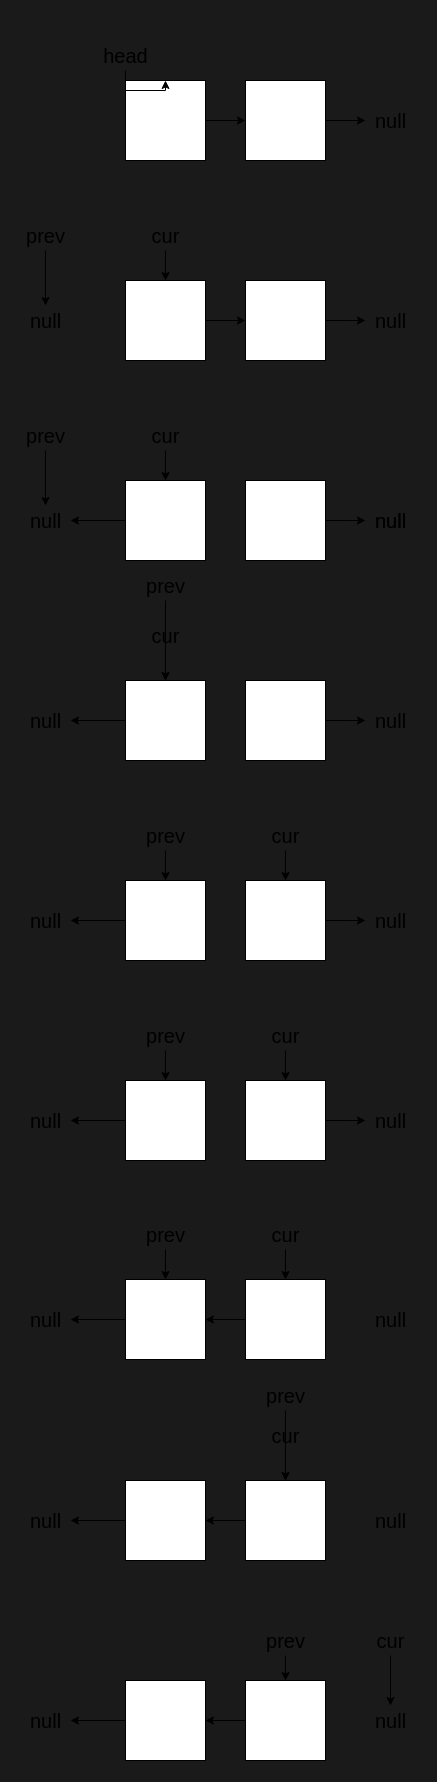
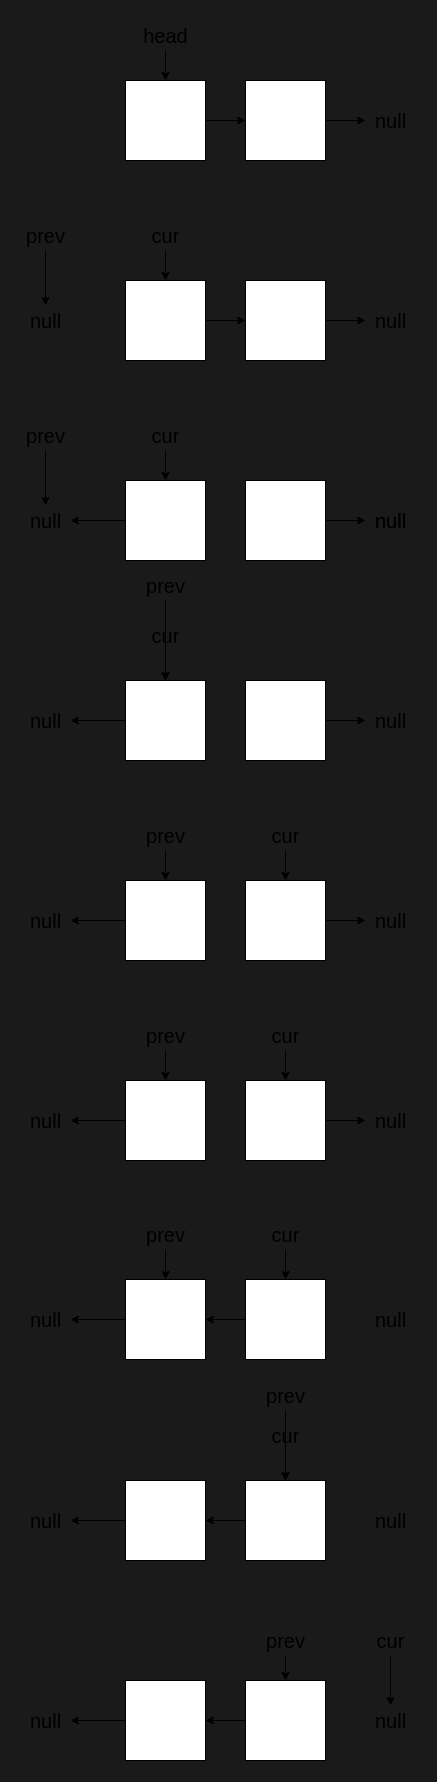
  <mxCell id="0" />
  <mxCell id="1" parent="0" />
  <mxCell id="2" value="" style="edgeStyle=orthogonalEdgeStyle;rounded=0;orthogonalLoop=1;jettySize=auto;html=1;" parent="1" source="3" target="5" edge="1"><mxGeometry relative="1" as="geometry" /></mxCell>
  <mxCell id="3" value="" style="whiteSpace=wrap;html=1;fillColor=#FFFFFF;" parent="1" vertex="1"><mxGeometry x="125" y="80" width="80" height="80" as="geometry" /></mxCell>
  <mxCell id="4" value="" style="edgeStyle=orthogonalEdgeStyle;rounded=0;orthogonalLoop=1;jettySize=auto;html=1;" edge="1" parent="1" source="5" target="17"><mxGeometry relative="1" as="geometry" /></mxCell>
  <mxCell id="5" value="" style="whiteSpace=wrap;html=1;fillColor=#FFFFFF;" parent="1" vertex="1"><mxGeometry x="245" y="80" width="80" height="80" as="geometry" /></mxCell>
  <mxCell id="6" value="" style="edgeStyle=orthogonalEdgeStyle;rounded=0;orthogonalLoop=1;jettySize=auto;html=1;fontSize=20;" parent="1" source="7" target="3" edge="1"><mxGeometry relative="1" as="geometry" /></mxCell>
- <mxCell id="7" value="head" style="text;html=1;align=center;verticalAlign=middle;resizable=0;points=[];autosize=1;strokeColor=none;fontSize=20;" parent="1" vertex="1"><mxGeometry x="95" y="40" width="60" height="30" as="geometry" /></mxCell>
+ <mxCell id="7" value="head" style="text;html=1;align=center;verticalAlign=middle;resizable=0;points=[];autosize=1;strokeColor=none;fontSize=20;" parent="1" vertex="1"><mxGeometry x="135" y="20" width="60" height="30" as="geometry" /></mxCell>
  <mxCell id="8" value="" style="edgeStyle=orthogonalEdgeStyle;rounded=0;orthogonalLoop=1;jettySize=auto;html=1;" parent="1" source="9" target="11" edge="1"><mxGeometry relative="1" as="geometry" /></mxCell>
  <mxCell id="9" value="" style="whiteSpace=wrap;html=1;fillColor=#FFFFFF;" parent="1" vertex="1"><mxGeometry x="125" y="280" width="80" height="80" as="geometry" /></mxCell>
  <mxCell id="10" value="" style="edgeStyle=orthogonalEdgeStyle;rounded=0;orthogonalLoop=1;jettySize=auto;html=1;" parent="1" source="11" edge="1"><mxGeometry relative="1" as="geometry"><mxPoint x="365" y="320" as="targetPoint" /></mxGeometry></mxCell>
  <mxCell id="11" value="" style="whiteSpace=wrap;html=1;fillColor=#FFFFFF;" parent="1" vertex="1"><mxGeometry x="245" y="280" width="80" height="80" as="geometry" /></mxCell>
  <mxCell id="12" value="" style="edgeStyle=orthogonalEdgeStyle;rounded=0;orthogonalLoop=1;jettySize=auto;html=1;fontSize=20;" parent="1" source="13" target="9" edge="1"><mxGeometry relative="1" as="geometry" /></mxCell>
  <mxCell id="13" value="cur" style="text;html=1;align=center;verticalAlign=middle;resizable=0;points=[];autosize=1;strokeColor=none;fontSize=20;" parent="1" vertex="1"><mxGeometry x="145" y="220" width="40" height="30" as="geometry" /></mxCell>
  <mxCell id="14" value="" style="edgeStyle=orthogonalEdgeStyle;rounded=0;orthogonalLoop=1;jettySize=auto;html=1;fontSize=20;" parent="1" source="15" target="16" edge="1"><mxGeometry relative="1" as="geometry" /></mxCell>
  <mxCell id="15" value="prev" style="text;html=1;align=center;verticalAlign=middle;resizable=0;points=[];autosize=1;strokeColor=none;fontSize=20;" parent="1" vertex="1"><mxGeometry x="20" y="220" width="50" height="30" as="geometry" /></mxCell>
  <mxCell id="16" value="null" style="text;html=1;align=center;verticalAlign=middle;resizable=0;points=[];autosize=1;strokeColor=none;fontSize=20;" parent="1" vertex="1"><mxGeometry x="20" y="305" width="50" height="30" as="geometry" /></mxCell>
  <mxCell id="17" value="null" style="text;html=1;align=center;verticalAlign=middle;resizable=0;points=[];autosize=1;strokeColor=none;fontSize=20;" parent="1" vertex="1"><mxGeometry x="365" y="105" width="50" height="30" as="geometry" /></mxCell>
  <mxCell id="18" value="" style="edgeStyle=orthogonalEdgeStyle;rounded=0;orthogonalLoop=1;jettySize=auto;html=1;" edge="1" parent="1" source="19" target="26"><mxGeometry relative="1" as="geometry" /></mxCell>
  <mxCell id="19" value="" style="whiteSpace=wrap;html=1;fillColor=#FFFFFF;" parent="1" vertex="1"><mxGeometry x="125" y="480" width="80" height="80" as="geometry" /></mxCell>
  <mxCell id="20" value="" style="edgeStyle=orthogonalEdgeStyle;rounded=0;orthogonalLoop=1;jettySize=auto;html=1;" parent="1" source="21" edge="1"><mxGeometry relative="1" as="geometry"><mxPoint x="365" y="520" as="targetPoint" /></mxGeometry></mxCell>
  <mxCell id="21" value="" style="whiteSpace=wrap;html=1;fillColor=#FFFFFF;" parent="1" vertex="1"><mxGeometry x="245" y="480" width="80" height="80" as="geometry" /></mxCell>
  <mxCell id="22" value="" style="edgeStyle=orthogonalEdgeStyle;rounded=0;orthogonalLoop=1;jettySize=auto;html=1;fontSize=20;" parent="1" source="23" target="19" edge="1"><mxGeometry relative="1" as="geometry" /></mxCell>
  <mxCell id="23" value="cur" style="text;html=1;align=center;verticalAlign=middle;resizable=0;points=[];autosize=1;strokeColor=none;fontSize=20;" parent="1" vertex="1"><mxGeometry x="145" y="420" width="40" height="30" as="geometry" /></mxCell>
  <mxCell id="24" value="" style="edgeStyle=orthogonalEdgeStyle;rounded=0;orthogonalLoop=1;jettySize=auto;html=1;fontSize=20;" parent="1" source="25" target="26" edge="1"><mxGeometry relative="1" as="geometry" /></mxCell>
  <mxCell id="25" value="prev" style="text;html=1;align=center;verticalAlign=middle;resizable=0;points=[];autosize=1;strokeColor=none;fontSize=20;" parent="1" vertex="1"><mxGeometry x="20" y="420" width="50" height="30" as="geometry" /></mxCell>
  <mxCell id="26" value="null" style="text;html=1;align=center;verticalAlign=middle;resizable=0;points=[];autosize=1;strokeColor=none;fontSize=20;" parent="1" vertex="1"><mxGeometry x="20" y="505" width="50" height="30" as="geometry" /></mxCell>
  <mxCell id="27" value="" style="edgeStyle=orthogonalEdgeStyle;rounded=0;orthogonalLoop=1;jettySize=auto;html=1;" edge="1" parent="1" source="28" target="35"><mxGeometry relative="1" as="geometry" /></mxCell>
  <mxCell id="28" value="" style="whiteSpace=wrap;html=1;fillColor=#FFFFFF;" vertex="1" parent="1"><mxGeometry x="125" y="680" width="80" height="80" as="geometry" /></mxCell>
  <mxCell id="29" value="" style="edgeStyle=orthogonalEdgeStyle;rounded=0;orthogonalLoop=1;jettySize=auto;html=1;" edge="1" parent="1" source="30"><mxGeometry relative="1" as="geometry"><mxPoint x="365" y="720" as="targetPoint" /></mxGeometry></mxCell>
  <mxCell id="30" value="" style="whiteSpace=wrap;html=1;fillColor=#FFFFFF;" vertex="1" parent="1"><mxGeometry x="245" y="680" width="80" height="80" as="geometry" /></mxCell>
  <mxCell id="31" value="" style="edgeStyle=orthogonalEdgeStyle;rounded=0;orthogonalLoop=1;jettySize=auto;html=1;fontSize=20;" edge="1" parent="1" source="32" target="28"><mxGeometry relative="1" as="geometry" /></mxCell>
  <mxCell id="32" value="cur" style="text;html=1;align=center;verticalAlign=middle;resizable=0;points=[];autosize=1;strokeColor=none;fontSize=20;" vertex="1" parent="1"><mxGeometry x="145" y="620" width="40" height="30" as="geometry" /></mxCell>
  <mxCell id="33" value="" style="edgeStyle=orthogonalEdgeStyle;rounded=0;orthogonalLoop=1;jettySize=auto;html=1;fontSize=20;entryX=0.5;entryY=0;entryDx=0;entryDy=0;" edge="1" parent="1" source="34" target="28"><mxGeometry relative="1" as="geometry" /></mxCell>
  <mxCell id="34" value="prev" style="text;html=1;align=center;verticalAlign=middle;resizable=0;points=[];autosize=1;strokeColor=none;fontSize=20;" vertex="1" parent="1"><mxGeometry x="140" y="570" width="50" height="30" as="geometry" /></mxCell>
  <mxCell id="35" value="null" style="text;html=1;align=center;verticalAlign=middle;resizable=0;points=[];autosize=1;strokeColor=none;fontSize=20;" vertex="1" parent="1"><mxGeometry x="20" y="705" width="50" height="30" as="geometry" /></mxCell>
  <mxCell id="36" value="" style="edgeStyle=orthogonalEdgeStyle;rounded=0;orthogonalLoop=1;jettySize=auto;html=1;" edge="1" parent="1" source="37" target="44"><mxGeometry relative="1" as="geometry" /></mxCell>
  <mxCell id="37" value="" style="whiteSpace=wrap;html=1;fillColor=#FFFFFF;" vertex="1" parent="1"><mxGeometry x="125" y="880" width="80" height="80" as="geometry" /></mxCell>
  <mxCell id="38" value="" style="edgeStyle=orthogonalEdgeStyle;rounded=0;orthogonalLoop=1;jettySize=auto;html=1;" edge="1" parent="1" source="39"><mxGeometry relative="1" as="geometry"><mxPoint x="365" y="920" as="targetPoint" /></mxGeometry></mxCell>
  <mxCell id="39" value="" style="whiteSpace=wrap;html=1;fillColor=#FFFFFF;" vertex="1" parent="1"><mxGeometry x="245" y="880" width="80" height="80" as="geometry" /></mxCell>
  <mxCell id="40" value="" style="edgeStyle=orthogonalEdgeStyle;rounded=0;orthogonalLoop=1;jettySize=auto;html=1;fontSize=20;entryX=0.5;entryY=0;entryDx=0;entryDy=0;" edge="1" parent="1" source="41" target="39"><mxGeometry relative="1" as="geometry" /></mxCell>
  <mxCell id="41" value="cur" style="text;html=1;align=center;verticalAlign=middle;resizable=0;points=[];autosize=1;strokeColor=none;fontSize=20;" vertex="1" parent="1"><mxGeometry x="265" y="820" width="40" height="30" as="geometry" /></mxCell>
  <mxCell id="42" value="" style="edgeStyle=orthogonalEdgeStyle;rounded=0;orthogonalLoop=1;jettySize=auto;html=1;fontSize=20;entryX=0.5;entryY=0;entryDx=0;entryDy=0;" edge="1" parent="1" source="43" target="37"><mxGeometry relative="1" as="geometry" /></mxCell>
  <mxCell id="43" value="prev" style="text;html=1;align=center;verticalAlign=middle;resizable=0;points=[];autosize=1;strokeColor=none;fontSize=20;" vertex="1" parent="1"><mxGeometry x="140" y="820" width="50" height="30" as="geometry" /></mxCell>
  <mxCell id="44" value="null" style="text;html=1;align=center;verticalAlign=middle;resizable=0;points=[];autosize=1;strokeColor=none;fontSize=20;" vertex="1" parent="1"><mxGeometry x="20" y="905" width="50" height="30" as="geometry" /></mxCell>
  <mxCell id="45" value="null" style="text;html=1;align=center;verticalAlign=middle;resizable=0;points=[];autosize=1;strokeColor=none;fontSize=20;" vertex="1" parent="1"><mxGeometry x="365" y="305" width="50" height="30" as="geometry" /></mxCell>
  <mxCell id="46" value="null" style="text;html=1;align=center;verticalAlign=middle;resizable=0;points=[];autosize=1;strokeColor=none;fontSize=20;" vertex="1" parent="1"><mxGeometry x="365" y="505" width="50" height="30" as="geometry" /></mxCell>
  <mxCell id="47" value="null" style="text;html=1;align=center;verticalAlign=middle;resizable=0;points=[];autosize=1;strokeColor=none;fontSize=20;" vertex="1" parent="1"><mxGeometry x="365" y="505" width="50" height="30" as="geometry" /></mxCell>
  <mxCell id="48" value="null" style="text;html=1;align=center;verticalAlign=middle;resizable=0;points=[];autosize=1;strokeColor=none;fontSize=20;" vertex="1" parent="1"><mxGeometry x="365" y="705" width="50" height="30" as="geometry" /></mxCell>
  <mxCell id="49" value="null" style="text;html=1;align=center;verticalAlign=middle;resizable=0;points=[];autosize=1;strokeColor=none;fontSize=20;" vertex="1" parent="1"><mxGeometry x="365" y="905" width="50" height="30" as="geometry" /></mxCell>
  <mxCell id="50" value="" style="edgeStyle=orthogonalEdgeStyle;rounded=0;orthogonalLoop=1;jettySize=auto;html=1;" edge="1" parent="1" source="51" target="58"><mxGeometry relative="1" as="geometry" /></mxCell>
  <mxCell id="51" value="" style="whiteSpace=wrap;html=1;fillColor=#FFFFFF;" vertex="1" parent="1"><mxGeometry x="125" y="1080" width="80" height="80" as="geometry" /></mxCell>
  <mxCell id="52" value="" style="edgeStyle=orthogonalEdgeStyle;rounded=0;orthogonalLoop=1;jettySize=auto;html=1;" edge="1" parent="1" source="53"><mxGeometry relative="1" as="geometry"><mxPoint x="365" y="1120" as="targetPoint" /></mxGeometry></mxCell>
  <mxCell id="53" value="" style="whiteSpace=wrap;html=1;fillColor=#FFFFFF;" vertex="1" parent="1"><mxGeometry x="245" y="1080" width="80" height="80" as="geometry" /></mxCell>
  <mxCell id="54" value="" style="edgeStyle=orthogonalEdgeStyle;rounded=0;orthogonalLoop=1;jettySize=auto;html=1;fontSize=20;entryX=0.5;entryY=0;entryDx=0;entryDy=0;" edge="1" parent="1" source="55" target="53"><mxGeometry relative="1" as="geometry" /></mxCell>
  <mxCell id="55" value="cur" style="text;html=1;align=center;verticalAlign=middle;resizable=0;points=[];autosize=1;strokeColor=none;fontSize=20;" vertex="1" parent="1"><mxGeometry x="265" y="1020" width="40" height="30" as="geometry" /></mxCell>
  <mxCell id="56" value="" style="edgeStyle=orthogonalEdgeStyle;rounded=0;orthogonalLoop=1;jettySize=auto;html=1;fontSize=20;entryX=0.5;entryY=0;entryDx=0;entryDy=0;" edge="1" parent="1" source="57" target="51"><mxGeometry relative="1" as="geometry" /></mxCell>
  <mxCell id="57" value="prev" style="text;html=1;align=center;verticalAlign=middle;resizable=0;points=[];autosize=1;strokeColor=none;fontSize=20;" vertex="1" parent="1"><mxGeometry x="140" y="1020" width="50" height="30" as="geometry" /></mxCell>
  <mxCell id="58" value="null" style="text;html=1;align=center;verticalAlign=middle;resizable=0;points=[];autosize=1;strokeColor=none;fontSize=20;" vertex="1" parent="1"><mxGeometry x="20" y="1105" width="50" height="30" as="geometry" /></mxCell>
  <mxCell id="59" value="null" style="text;html=1;align=center;verticalAlign=middle;resizable=0;points=[];autosize=1;strokeColor=none;fontSize=20;" vertex="1" parent="1"><mxGeometry x="365" y="1105" width="50" height="30" as="geometry" /></mxCell>
  <mxCell id="60" value="" style="edgeStyle=orthogonalEdgeStyle;rounded=0;orthogonalLoop=1;jettySize=auto;html=1;" edge="1" parent="1" source="61" target="68"><mxGeometry relative="1" as="geometry" /></mxCell>
  <mxCell id="61" value="" style="whiteSpace=wrap;html=1;fillColor=#FFFFFF;" vertex="1" parent="1"><mxGeometry x="125" y="1279" width="80" height="80" as="geometry" /></mxCell>
  <mxCell id="62" value="" style="edgeStyle=orthogonalEdgeStyle;rounded=0;orthogonalLoop=1;jettySize=auto;html=1;" edge="1" parent="1" source="63" target="61"><mxGeometry relative="1" as="geometry" /></mxCell>
  <mxCell id="63" value="" style="whiteSpace=wrap;html=1;fillColor=#FFFFFF;" vertex="1" parent="1"><mxGeometry x="245" y="1279" width="80" height="80" as="geometry" /></mxCell>
  <mxCell id="64" value="" style="edgeStyle=orthogonalEdgeStyle;rounded=0;orthogonalLoop=1;jettySize=auto;html=1;fontSize=20;entryX=0.5;entryY=0;entryDx=0;entryDy=0;" edge="1" parent="1" source="65" target="63"><mxGeometry relative="1" as="geometry" /></mxCell>
  <mxCell id="65" value="cur" style="text;html=1;align=center;verticalAlign=middle;resizable=0;points=[];autosize=1;strokeColor=none;fontSize=20;" vertex="1" parent="1"><mxGeometry x="265" y="1219" width="40" height="30" as="geometry" /></mxCell>
  <mxCell id="66" value="" style="edgeStyle=orthogonalEdgeStyle;rounded=0;orthogonalLoop=1;jettySize=auto;html=1;fontSize=20;entryX=0.5;entryY=0;entryDx=0;entryDy=0;" edge="1" parent="1" source="67" target="61"><mxGeometry relative="1" as="geometry" /></mxCell>
  <mxCell id="67" value="prev" style="text;html=1;align=center;verticalAlign=middle;resizable=0;points=[];autosize=1;strokeColor=none;fontSize=20;" vertex="1" parent="1"><mxGeometry x="140" y="1219" width="50" height="30" as="geometry" /></mxCell>
  <mxCell id="68" value="null" style="text;html=1;align=center;verticalAlign=middle;resizable=0;points=[];autosize=1;strokeColor=none;fontSize=20;" vertex="1" parent="1"><mxGeometry x="20" y="1304" width="50" height="30" as="geometry" /></mxCell>
  <mxCell id="69" value="null" style="text;html=1;align=center;verticalAlign=middle;resizable=0;points=[];autosize=1;strokeColor=none;fontSize=20;" vertex="1" parent="1"><mxGeometry x="365" y="1304" width="50" height="30" as="geometry" /></mxCell>
  <mxCell id="70" value="" style="edgeStyle=orthogonalEdgeStyle;rounded=0;orthogonalLoop=1;jettySize=auto;html=1;" edge="1" parent="1" source="71" target="78"><mxGeometry relative="1" as="geometry" /></mxCell>
  <mxCell id="71" value="" style="whiteSpace=wrap;html=1;fillColor=#FFFFFF;" vertex="1" parent="1"><mxGeometry x="125" y="1480" width="80" height="80" as="geometry" /></mxCell>
  <mxCell id="72" value="" style="edgeStyle=orthogonalEdgeStyle;rounded=0;orthogonalLoop=1;jettySize=auto;html=1;" edge="1" parent="1" source="73" target="71"><mxGeometry relative="1" as="geometry" /></mxCell>
  <mxCell id="73" value="" style="whiteSpace=wrap;html=1;fillColor=#FFFFFF;" vertex="1" parent="1"><mxGeometry x="245" y="1480" width="80" height="80" as="geometry" /></mxCell>
  <mxCell id="74" value="" style="edgeStyle=orthogonalEdgeStyle;rounded=0;orthogonalLoop=1;jettySize=auto;html=1;fontSize=20;entryX=0.5;entryY=0;entryDx=0;entryDy=0;" edge="1" parent="1" source="75" target="73"><mxGeometry relative="1" as="geometry" /></mxCell>
  <mxCell id="75" value="cur" style="text;html=1;align=center;verticalAlign=middle;resizable=0;points=[];autosize=1;strokeColor=none;fontSize=20;" vertex="1" parent="1"><mxGeometry x="265" y="1420" width="40" height="30" as="geometry" /></mxCell>
  <mxCell id="76" value="" style="edgeStyle=orthogonalEdgeStyle;rounded=0;orthogonalLoop=1;jettySize=auto;html=1;fontSize=20;" edge="1" parent="1" source="77"><mxGeometry relative="1" as="geometry"><mxPoint x="285" y="1480" as="targetPoint" /></mxGeometry></mxCell>
  <mxCell id="77" value="prev" style="text;html=1;align=center;verticalAlign=middle;resizable=0;points=[];autosize=1;strokeColor=none;fontSize=20;" vertex="1" parent="1"><mxGeometry x="260" y="1380" width="50" height="30" as="geometry" /></mxCell>
  <mxCell id="78" value="null" style="text;html=1;align=center;verticalAlign=middle;resizable=0;points=[];autosize=1;strokeColor=none;fontSize=20;" vertex="1" parent="1"><mxGeometry x="20" y="1505" width="50" height="30" as="geometry" /></mxCell>
  <mxCell id="79" value="null" style="text;html=1;align=center;verticalAlign=middle;resizable=0;points=[];autosize=1;strokeColor=none;fontSize=20;" vertex="1" parent="1"><mxGeometry x="365" y="1505" width="50" height="30" as="geometry" /></mxCell>
  <mxCell id="80" value="" style="edgeStyle=orthogonalEdgeStyle;rounded=0;orthogonalLoop=1;jettySize=auto;html=1;" edge="1" parent="1" source="81" target="88"><mxGeometry relative="1" as="geometry" /></mxCell>
  <mxCell id="81" value="" style="whiteSpace=wrap;html=1;fillColor=#FFFFFF;" vertex="1" parent="1"><mxGeometry x="125" y="1680" width="80" height="80" as="geometry" /></mxCell>
  <mxCell id="82" value="" style="edgeStyle=orthogonalEdgeStyle;rounded=0;orthogonalLoop=1;jettySize=auto;html=1;" edge="1" parent="1" source="83" target="81"><mxGeometry relative="1" as="geometry" /></mxCell>
  <mxCell id="83" value="" style="whiteSpace=wrap;html=1;fillColor=#FFFFFF;" vertex="1" parent="1"><mxGeometry x="245" y="1680" width="80" height="80" as="geometry" /></mxCell>
  <mxCell id="84" value="" style="edgeStyle=orthogonalEdgeStyle;rounded=0;orthogonalLoop=1;jettySize=auto;html=1;" edge="1" parent="1" source="85" target="89"><mxGeometry relative="1" as="geometry" /></mxCell>
  <mxCell id="85" value="cur" style="text;html=1;align=center;verticalAlign=middle;resizable=0;points=[];autosize=1;strokeColor=none;fontSize=20;" vertex="1" parent="1"><mxGeometry x="370" y="1625" width="40" height="30" as="geometry" /></mxCell>
  <mxCell id="86" value="" style="edgeStyle=orthogonalEdgeStyle;rounded=0;orthogonalLoop=1;jettySize=auto;html=1;fontSize=20;" edge="1" parent="1" source="87"><mxGeometry relative="1" as="geometry"><mxPoint x="285" y="1680" as="targetPoint" /></mxGeometry></mxCell>
  <mxCell id="87" value="prev" style="text;html=1;align=center;verticalAlign=middle;resizable=0;points=[];autosize=1;strokeColor=none;fontSize=20;" vertex="1" parent="1"><mxGeometry x="260" y="1625" width="50" height="30" as="geometry" /></mxCell>
  <mxCell id="88" value="null" style="text;html=1;align=center;verticalAlign=middle;resizable=0;points=[];autosize=1;strokeColor=none;fontSize=20;" vertex="1" parent="1"><mxGeometry x="20" y="1705" width="50" height="30" as="geometry" /></mxCell>
  <mxCell id="89" value="null" style="text;html=1;align=center;verticalAlign=middle;resizable=0;points=[];autosize=1;strokeColor=none;fontSize=20;" vertex="1" parent="1"><mxGeometry x="365" y="1705" width="50" height="30" as="geometry" /></mxCell>
